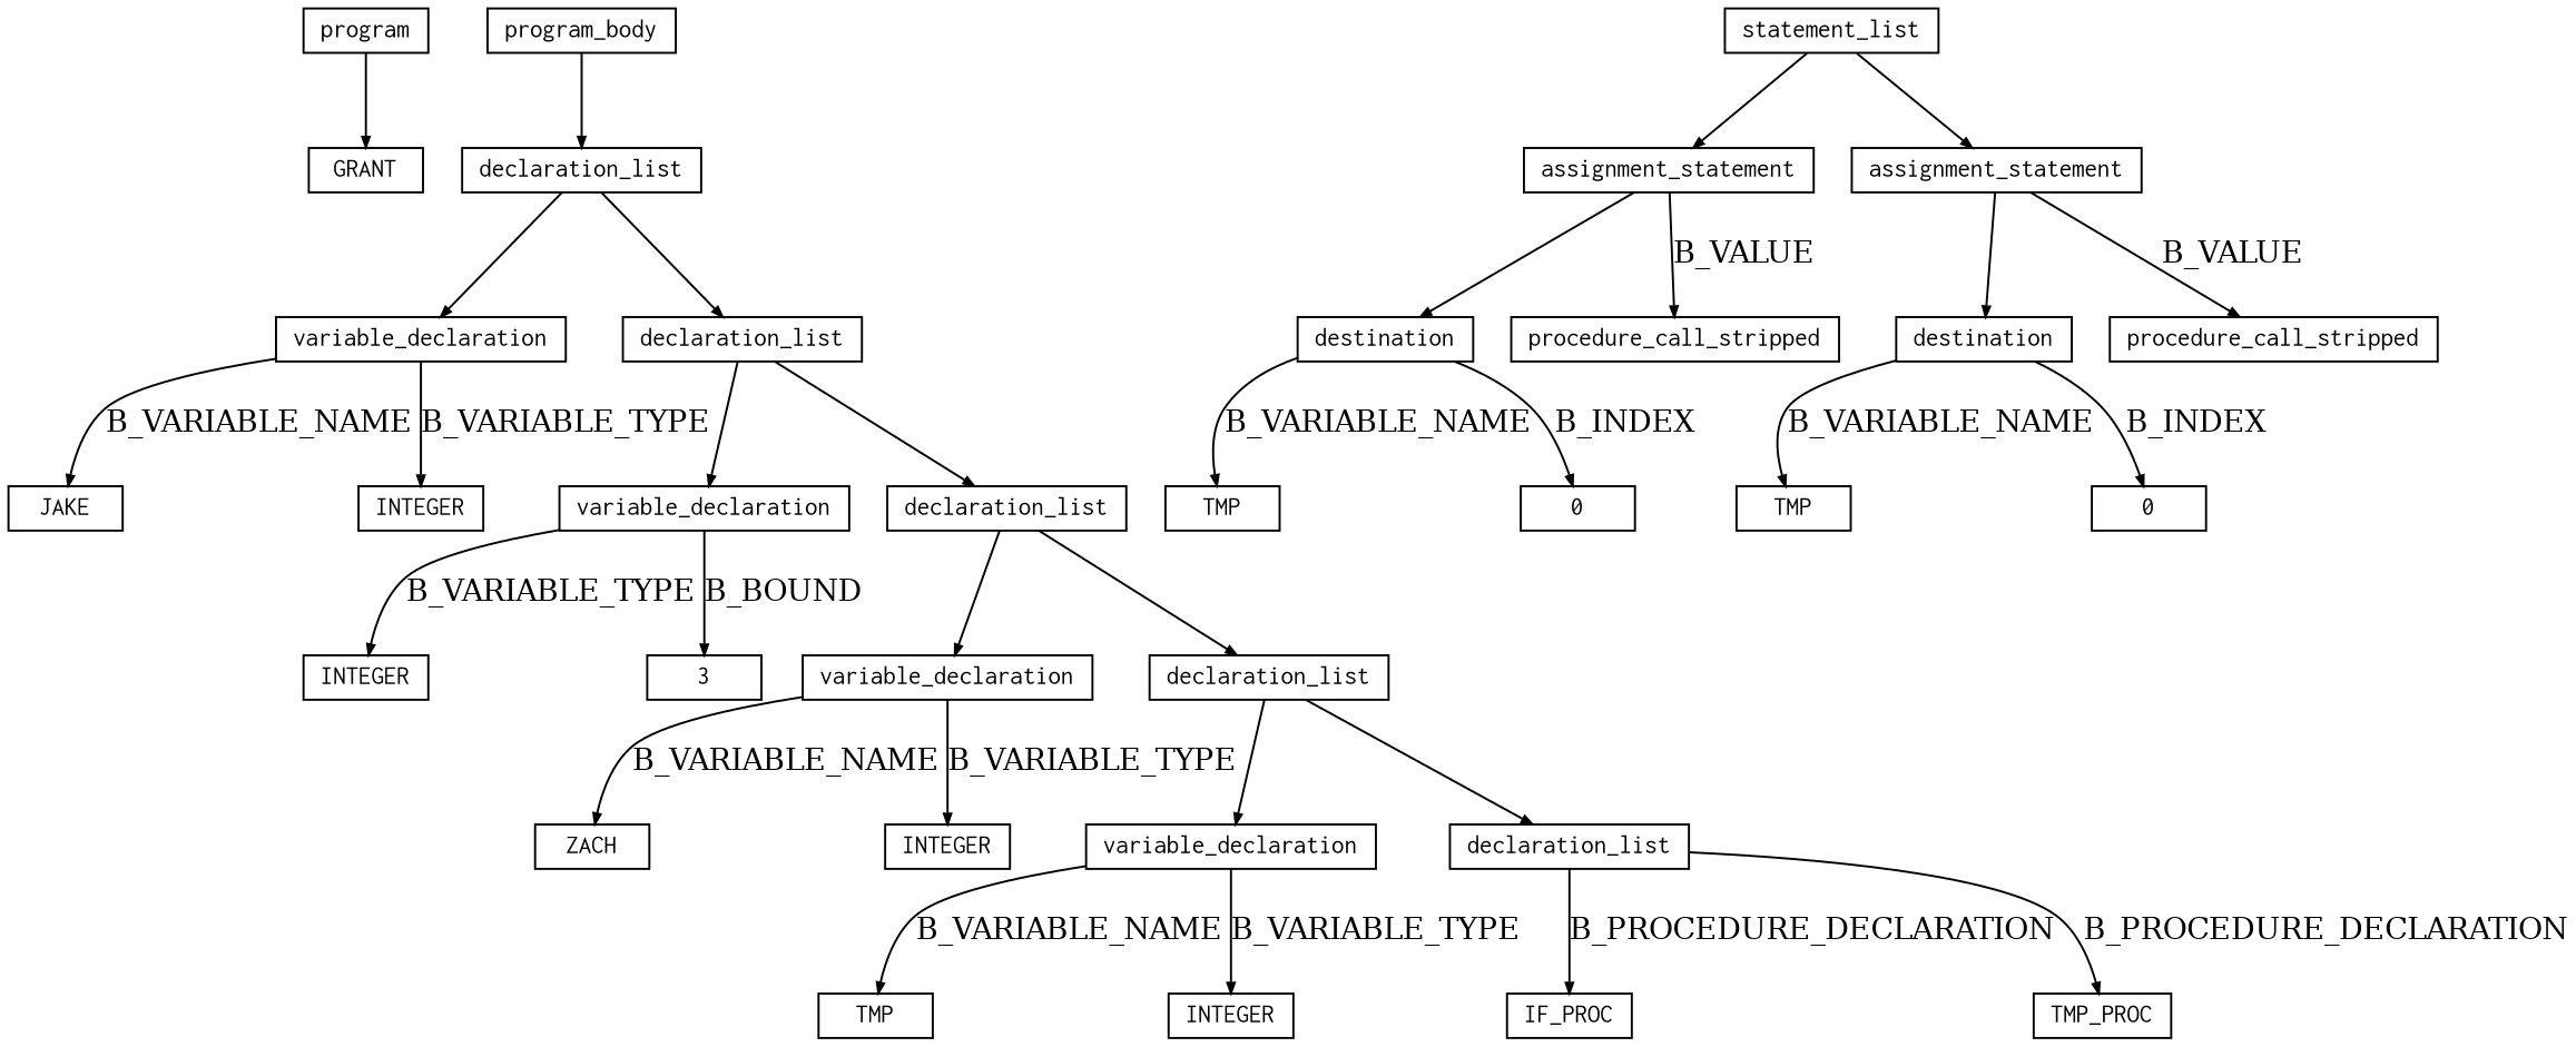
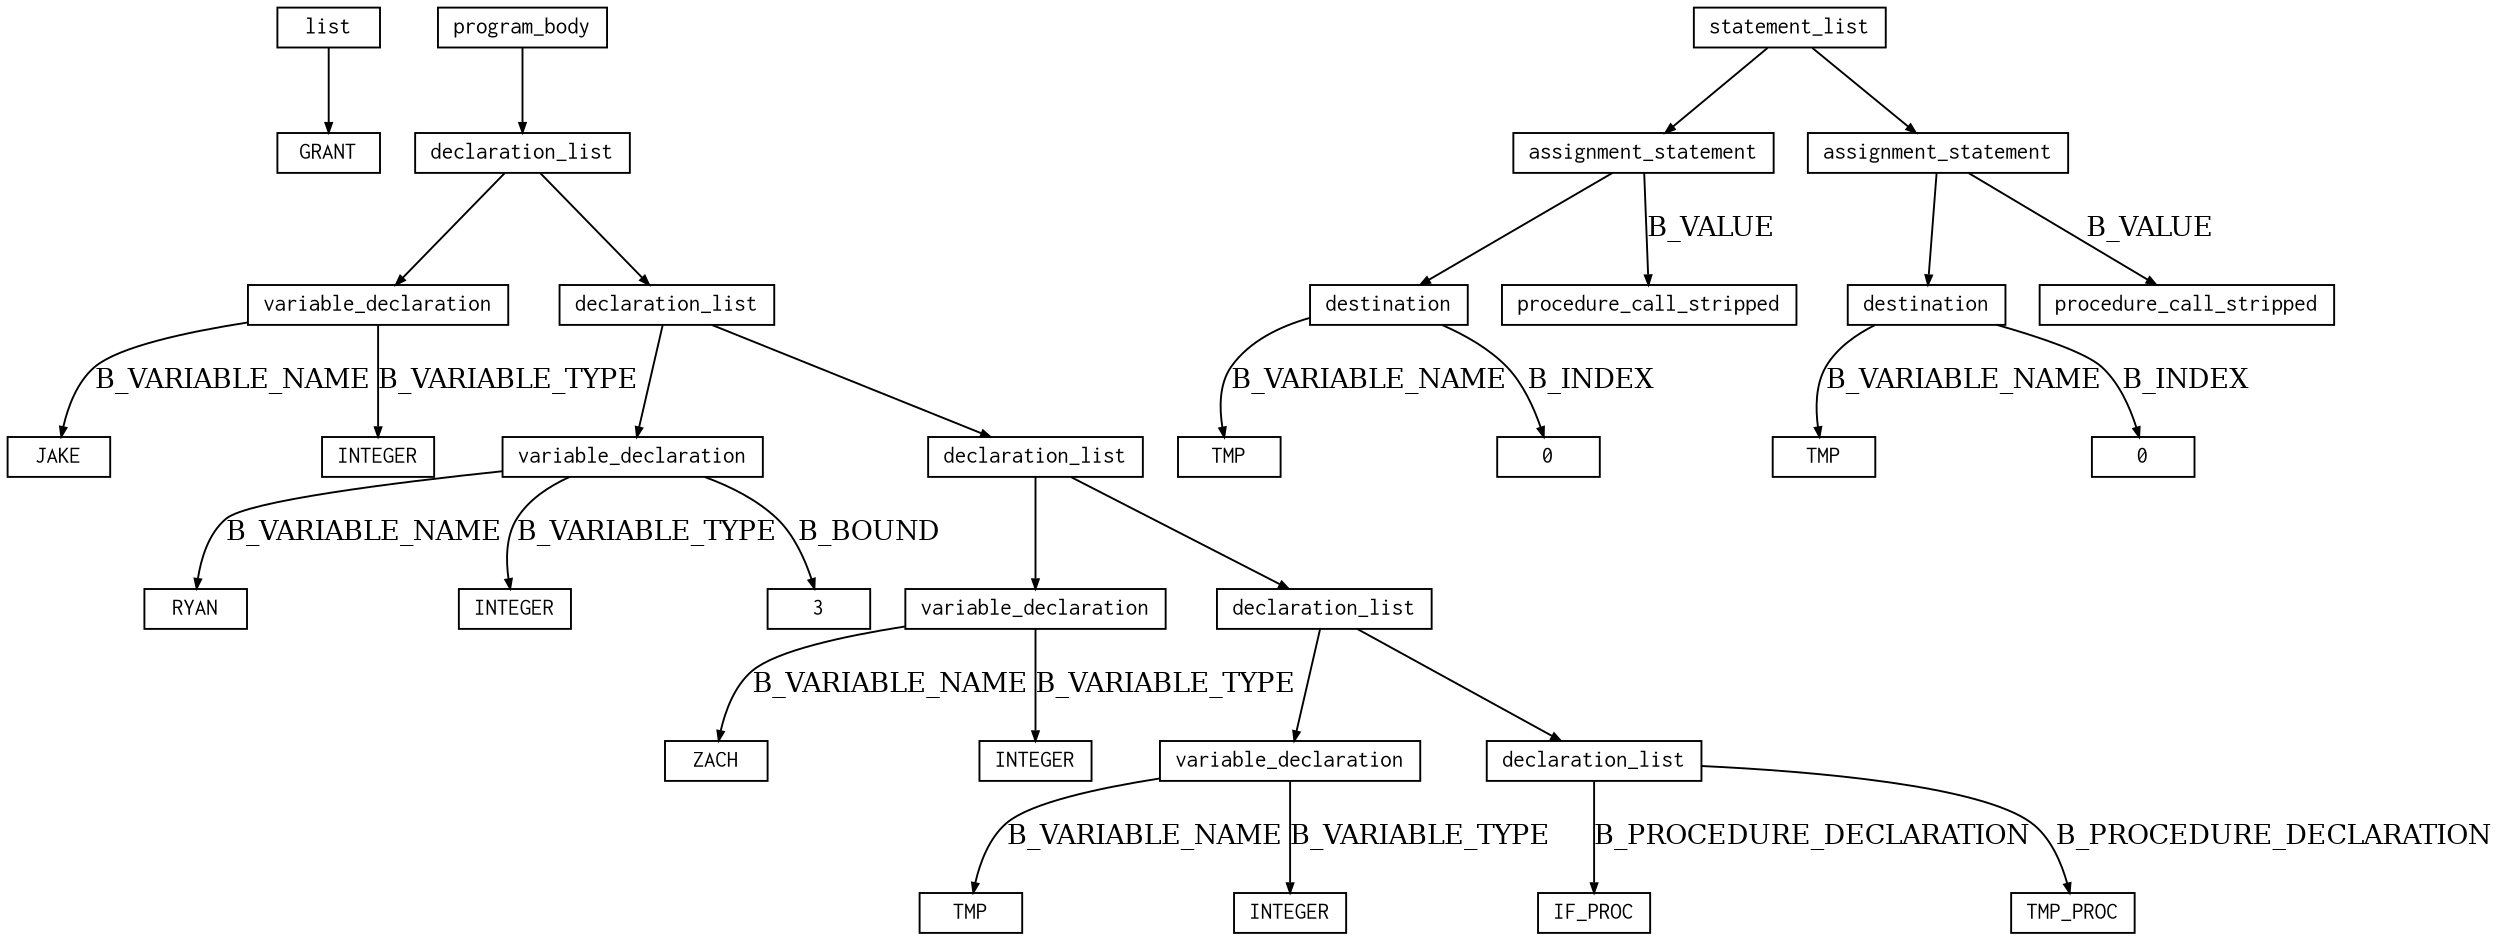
  digraph {
    ranksep=.6
    node [fontname=Courier fontsize=12 shape=box]
    edge [arrowsize=.5]
-   n1 [height=.1 label=program]
+   n1 [height=.1 label=list]
    n2 [height=.1 label=GRANT]
    n3 [height=.1 label=program_body]
    n4 [height=.1 label=declaration_list]
    n5 [height=.1 label=variable_declaration]
    n6 [height=.1 label=declaration_list]
    n7 [height=.1 label=statement_list]
    n8 [height=.1 label=assignment_statement]
    n9 [height=.1 label=assignment_statement]
    n10 [height=.1 label=JAKE]
    n11 [height=.1 label=INTEGER]
    n12 [height=.1 label=variable_declaration]
    n13 [height=.1 label=declaration_list]
    n14 [height=.1 label=destination]
    n15 [height=.1 label=procedure_call_stripped]
    n16 [height=.1 label=destination]
    n17 [height=.1 label=procedure_call_stripped]
+   n18 [height=.1 label=RYAN]
    n19 [height=.1 label=INTEGER]
    n20 [height=.1 label=3]
    n21 [height=.1 label=variable_declaration]
    n22 [height=.1 label=declaration_list]
    n23 [height=.1 label=TMP]
    n24 [height=.1 label=0]
    n25 [height=.1 label=TMP]
    n26 [height=.1 label=0]
    n27 [height=.1 label=ZACH]
    n28 [height=.1 label=INTEGER]
    n29 [height=.1 label=variable_declaration]
    n30 [height=.1 label=declaration_list]
    n31 [height=.1 label=TMP]
    n32 [height=.1 label=INTEGER]
    n33 [height=.1 label=IF_PROC]
    n34 [height=.1 label=TMP_PROC]
    n1 -> n2
    n3 -> n4
    n4 -> n5
    n4 -> n6
    n5 -> n10 [label=B_VARIABLE_NAME]
    n5 -> n11 [label=B_VARIABLE_TYPE]
    n6 -> n12
    n6 -> n13
    n7 -> n8
    n7 -> n9
    n8 -> n14
    n8 -> n15 [label=B_VALUE]
    n9 -> n16
    n9 -> n17 [label=B_VALUE]
+   n12 -> n18 [label=B_VARIABLE_NAME]
    n12 -> n19 [label=B_VARIABLE_TYPE]
    n12 -> n20 [label=B_BOUND]
    n13 -> n21
    n13 -> n22
    n14 -> n23 [label=B_VARIABLE_NAME]
    n14 -> n24 [label=B_INDEX]
    n16 -> n25 [label=B_VARIABLE_NAME]
    n16 -> n26 [label=B_INDEX]
    n21 -> n27 [label=B_VARIABLE_NAME]
    n21 -> n28 [label=B_VARIABLE_TYPE]
    n22 -> n29
    n22 -> n30
    n29 -> n31 [label=B_VARIABLE_NAME]
    n29 -> n32 [label=B_VARIABLE_TYPE]
    n30 -> n33 [label=B_PROCEDURE_DECLARATION]
    n30 -> n34 [label=B_PROCEDURE_DECLARATION]
  }
